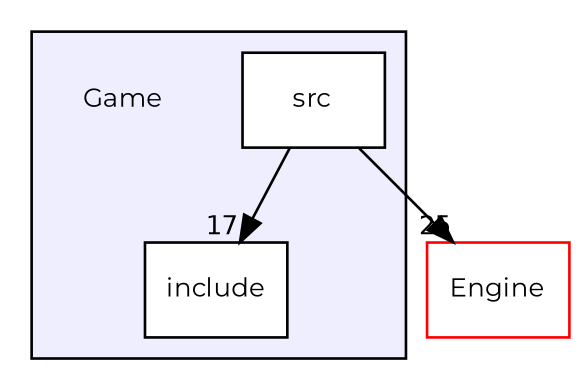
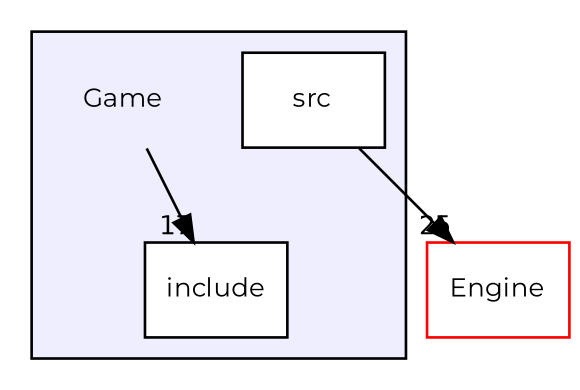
  digraph {
    compound=true
    fontname=Montserrat
    node [fontname=Montserrat fontsize=10 shape=box color=black fillcolor=white style=filled]
    edge [fontname=Montserrat labeldistance=1.5 labelfontname=Helvetica labelfontsize=10]
    n1 [label=Game shape=plaintext color="" fillcolor="" style=""]
    n2 [label=include]
    n3 [label=src]
    n4 [color=red label=Engine]
    subgraph cluster_1 {
      bgcolor="#eeeeff"
      pencolor=black
      n1
      n2
      n3
    }
-   n3 -> n2 [headlabel=17]
+   n1 -> n2 [headlabel=17]
    n3 -> n4 [headlabel=25]
  }
